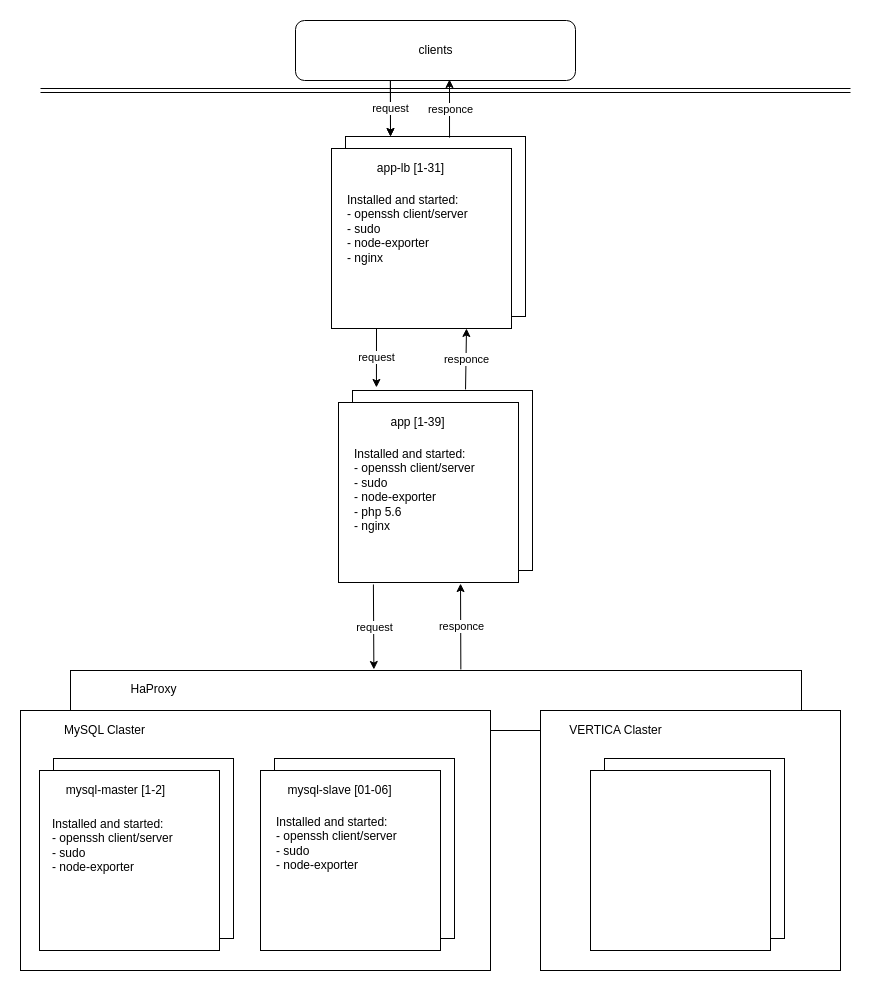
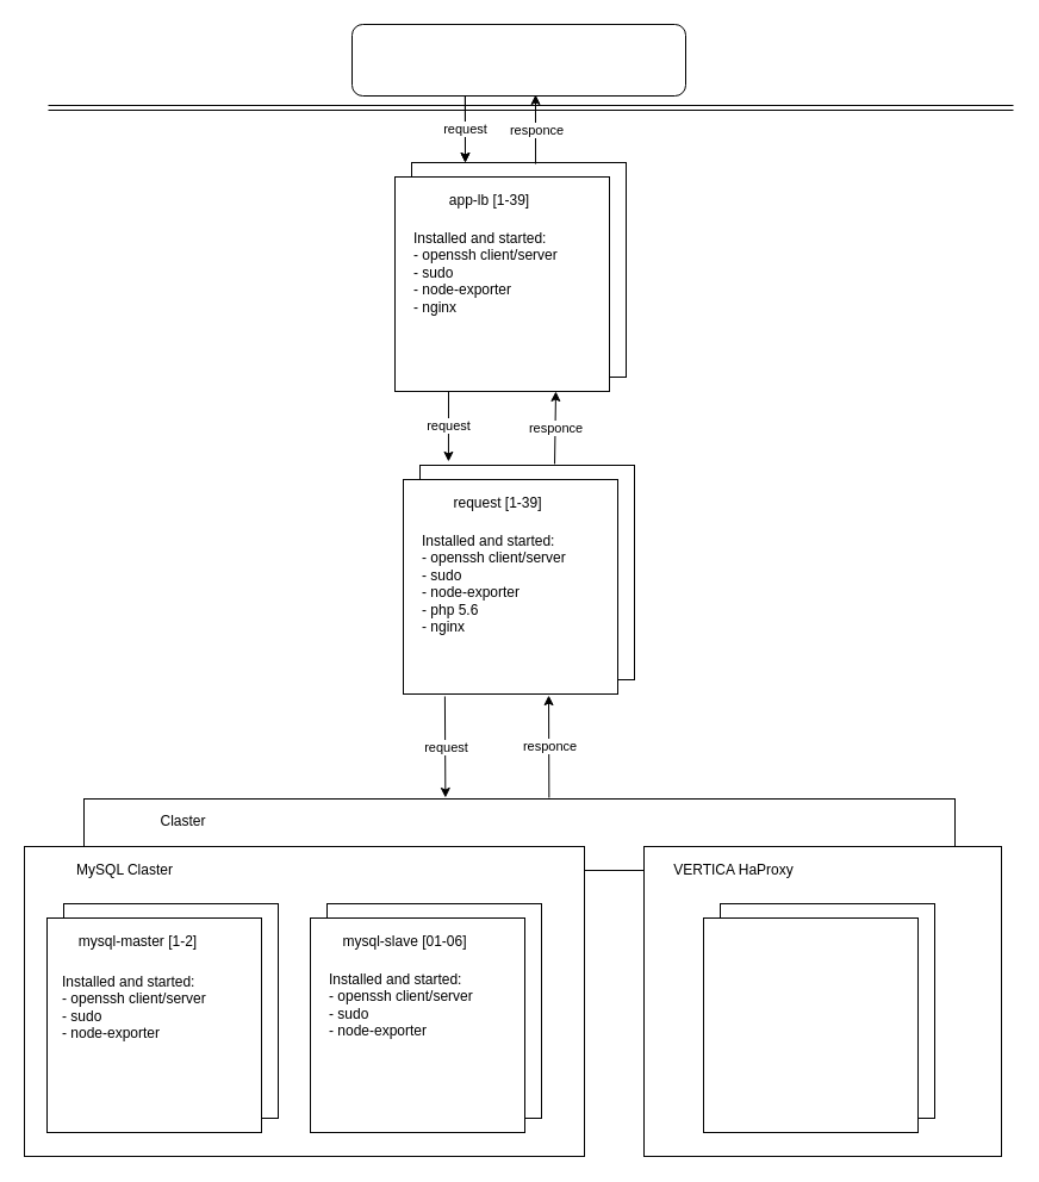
  <mxCell id="0" />
  <mxCell id="1" parent="0" />
  <mxCell id="2" value="" style="rounded=0;whiteSpace=wrap;html=1;" vertex="1" parent="1"><mxGeometry x="70" y="670" width="731" height="60" as="geometry" /></mxCell>
- <mxCell id="3" value="HaProxy" style="text;html=1;strokeColor=none;fillColor=none;align=center;verticalAlign=middle;whiteSpace=wrap;rounded=0;" vertex="1" parent="1"><mxGeometry x="88" y="679" width="131" height="20" as="geometry" /></mxCell>
+ <mxCell id="3" value="Claster" style="text;html=1;strokeColor=none;fillColor=none;align=center;verticalAlign=middle;whiteSpace=wrap;rounded=0;" vertex="1" parent="1"><mxGeometry x="88" y="679" width="131" height="20" as="geometry" /></mxCell>
  <mxCell id="4" value="" style="whiteSpace=wrap;html=1;aspect=fixed;" vertex="1" parent="1"><mxGeometry x="352" y="390" width="180" height="180" as="geometry" /></mxCell>
  <mxCell id="5" value="" style="rounded=0;whiteSpace=wrap;html=1;" vertex="1" parent="1"><mxGeometry x="540" y="710" width="300" height="260" as="geometry" /></mxCell>
  <mxCell id="6" value="" style="rounded=0;whiteSpace=wrap;html=1;" vertex="1" parent="1"><mxGeometry x="20" y="710" width="470" height="260" as="geometry" /></mxCell>
  <mxCell id="7" value="" style="whiteSpace=wrap;html=1;aspect=fixed;" vertex="1" parent="1"><mxGeometry x="53" y="758" width="180" height="180" as="geometry" /></mxCell>
  <mxCell id="8" value="" style="whiteSpace=wrap;html=1;aspect=fixed;" vertex="1" parent="1"><mxGeometry x="39" y="770" width="180" height="180" as="geometry" /></mxCell>
  <mxCell id="9" value="" style="whiteSpace=wrap;html=1;aspect=fixed;" vertex="1" parent="1"><mxGeometry x="274" y="758" width="180" height="180" as="geometry" /></mxCell>
  <mxCell id="10" value="" style="whiteSpace=wrap;html=1;aspect=fixed;" vertex="1" parent="1"><mxGeometry x="260" y="770" width="180" height="180" as="geometry" /></mxCell>
  <mxCell id="11" value="" style="whiteSpace=wrap;html=1;aspect=fixed;" vertex="1" parent="1"><mxGeometry x="604" y="758" width="180" height="180" as="geometry" /></mxCell>
  <mxCell id="12" value="" style="whiteSpace=wrap;html=1;aspect=fixed;" vertex="1" parent="1"><mxGeometry x="590" y="770" width="180" height="180" as="geometry" /></mxCell>
  <mxCell id="13" value="MySQL Claster" style="text;html=1;strokeColor=none;fillColor=none;align=center;verticalAlign=middle;whiteSpace=wrap;rounded=0;" vertex="1" parent="1"><mxGeometry x="39" y="720" width="131" height="20" as="geometry" /></mxCell>
- <mxCell id="14" value="VERTICA Claster" style="text;html=1;strokeColor=none;fillColor=none;align=center;verticalAlign=middle;whiteSpace=wrap;rounded=0;" vertex="1" parent="1"><mxGeometry x="550" y="720" width="131" height="20" as="geometry" /></mxCell>
+ <mxCell id="14" value="VERTICA HaProxy" style="text;html=1;strokeColor=none;fillColor=none;align=center;verticalAlign=middle;whiteSpace=wrap;rounded=0;" vertex="1" parent="1"><mxGeometry x="550" y="720" width="131" height="20" as="geometry" /></mxCell>
  <mxCell id="15" value="mysql-master [1-2]" style="text;html=1;strokeColor=none;fillColor=none;align=center;verticalAlign=middle;whiteSpace=wrap;rounded=0;" vertex="1" parent="1"><mxGeometry x="50" y="780" width="131" height="20" as="geometry" /></mxCell>
  <mxCell id="16" value="mysql-slave [01-06]" style="text;html=1;strokeColor=none;fillColor=none;align=center;verticalAlign=middle;whiteSpace=wrap;rounded=0;" vertex="1" parent="1"><mxGeometry x="274" y="780" width="131" height="20" as="geometry" /></mxCell>
  <mxCell id="17" value="Installed and started:&lt;br&gt;- openssh client/server&lt;br&gt;- sudo&lt;br&gt;- node-exporter" style="text;html=1;strokeColor=none;fillColor=none;align=left;verticalAlign=top;whiteSpace=wrap;rounded=0;" vertex="1" parent="1"><mxGeometry x="50" y="810" width="131" height="130" as="geometry" /></mxCell>
  <mxCell id="18" value="Installed and started:&lt;br&gt;- openssh client/server&lt;br&gt;- sudo&lt;br&gt;- node-exporter" style="text;html=1;strokeColor=none;fillColor=none;align=left;verticalAlign=top;whiteSpace=wrap;rounded=0;" vertex="1" parent="1"><mxGeometry x="274" y="808" width="131" height="130" as="geometry" /></mxCell>
  <mxCell id="19" value="Installed and started:&lt;br&gt;- openssh client/server&lt;br&gt;- sudo&lt;br&gt;- node-exporter" style="text;html=1;strokeColor=none;fillColor=none;align=left;verticalAlign=top;whiteSpace=wrap;rounded=0;" vertex="1" parent="1"><mxGeometry x="352" y="440" width="131" height="130" as="geometry" /></mxCell>
  <mxCell id="20" value="mysql-slave [01-06]" style="text;html=1;strokeColor=none;fillColor=none;align=center;verticalAlign=middle;whiteSpace=wrap;rounded=0;" vertex="1" parent="1"><mxGeometry x="352" y="412" width="131" height="20" as="geometry" /></mxCell>
  <mxCell id="21" value="" style="whiteSpace=wrap;html=1;aspect=fixed;" vertex="1" parent="1"><mxGeometry x="338" y="402" width="180" height="180" as="geometry" /></mxCell>
  <mxCell id="22" value="Installed and started:&lt;br&gt;- openssh client/server&lt;br&gt;- sudo&lt;br&gt;- node-exporter&lt;br&gt;- php 5.6&lt;br&gt;- nginx" style="text;html=1;strokeColor=none;fillColor=none;align=left;verticalAlign=top;whiteSpace=wrap;rounded=0;" vertex="1" parent="1"><mxGeometry x="352" y="440" width="131" height="130" as="geometry" /></mxCell>
- <mxCell id="23" value="app [1-39]" style="text;html=1;strokeColor=none;fillColor=none;align=center;verticalAlign=middle;whiteSpace=wrap;rounded=0;" vertex="1" parent="1"><mxGeometry x="352" y="412" width="131" height="20" as="geometry" /></mxCell>
+ <mxCell id="23" value="request [1-39]" style="text;html=1;strokeColor=none;fillColor=none;align=center;verticalAlign=middle;whiteSpace=wrap;rounded=0;" vertex="1" parent="1"><mxGeometry x="352" y="412" width="131" height="20" as="geometry" /></mxCell>
  <mxCell id="24" value="" style="whiteSpace=wrap;html=1;aspect=fixed;" vertex="1" parent="1"><mxGeometry x="345" y="136" width="180" height="180" as="geometry" /></mxCell>
  <mxCell id="25" value="Installed and started:&lt;br&gt;- openssh client/server&lt;br&gt;- sudo&lt;br&gt;- node-exporter" style="text;html=1;strokeColor=none;fillColor=none;align=left;verticalAlign=top;whiteSpace=wrap;rounded=0;" vertex="1" parent="1"><mxGeometry x="345" y="186" width="131" height="130" as="geometry" /></mxCell>
  <mxCell id="26" value="mysql-slave [01-06]" style="text;html=1;strokeColor=none;fillColor=none;align=center;verticalAlign=middle;whiteSpace=wrap;rounded=0;" vertex="1" parent="1"><mxGeometry x="345" y="158" width="131" height="20" as="geometry" /></mxCell>
  <mxCell id="27" value="" style="whiteSpace=wrap;html=1;aspect=fixed;" vertex="1" parent="1"><mxGeometry x="331" y="148" width="180" height="180" as="geometry" /></mxCell>
  <mxCell id="28" value="Installed and started:&lt;br&gt;- openssh client/server&lt;br&gt;- sudo&lt;br&gt;- node-exporter&lt;br&gt;- nginx" style="text;html=1;strokeColor=none;fillColor=none;align=left;verticalAlign=top;whiteSpace=wrap;rounded=0;" vertex="1" parent="1"><mxGeometry x="345" y="186" width="131" height="130" as="geometry" /></mxCell>
- <mxCell id="29" value="app-lb [1-31]" style="text;html=1;strokeColor=none;fillColor=none;align=center;verticalAlign=middle;whiteSpace=wrap;rounded=0;" vertex="1" parent="1"><mxGeometry x="345" y="158" width="131" height="20" as="geometry" /></mxCell>
+ <mxCell id="29" value="app-lb [1-39]" style="text;html=1;strokeColor=none;fillColor=none;align=center;verticalAlign=middle;whiteSpace=wrap;rounded=0;" vertex="1" parent="1"><mxGeometry x="345" y="158" width="131" height="20" as="geometry" /></mxCell>
  <mxCell id="30" value="" style="endArrow=classic;html=1;entryX=0.75;entryY=1;entryDx=0;entryDy=0;exitX=0.628;exitY=-0.006;exitDx=0;exitDy=0;exitPerimeter=0;" edge="1" parent="1" source="4" target="27"><mxGeometry relative="1" as="geometry"><mxPoint x="466" y="380" as="sourcePoint" /><mxPoint x="590" y="250" as="targetPoint" /></mxGeometry></mxCell>
  <mxCell id="31" value="responce" style="edgeLabel;resizable=0;html=1;align=center;verticalAlign=middle;" connectable="0" vertex="1" parent="30"><mxGeometry relative="1" as="geometry" /></mxCell>
  <mxCell id="32" value="" style="endArrow=classic;html=1;entryX=0.133;entryY=-0.017;entryDx=0;entryDy=0;entryPerimeter=0;exitX=0.25;exitY=1;exitDx=0;exitDy=0;" edge="1" parent="1" source="27" target="4"><mxGeometry relative="1" as="geometry"><mxPoint x="720" y="360" as="sourcePoint" /><mxPoint x="720" y="450" as="targetPoint" /></mxGeometry></mxCell>
  <mxCell id="33" value="request" style="edgeLabel;resizable=0;html=1;align=center;verticalAlign=middle;" connectable="0" vertex="1" parent="32"><mxGeometry relative="1" as="geometry" /></mxCell>
  <mxCell id="34" value="" style="rounded=1;whiteSpace=wrap;html=1;" vertex="1" parent="1"><mxGeometry x="295" y="20" width="280" height="60" as="geometry" /></mxCell>
- <mxCell id="35" value="clients" style="text;html=1;strokeColor=none;fillColor=none;align=center;verticalAlign=middle;whiteSpace=wrap;rounded=0;" vertex="1" parent="1"><mxGeometry x="370" y="40" width="131" height="20" as="geometry" /></mxCell>
  <mxCell id="36" value="" style="endArrow=classic;html=1;entryX=0.25;entryY=0;entryDx=0;entryDy=0;exitX=0.339;exitY=1;exitDx=0;exitDy=0;exitPerimeter=0;" edge="1" parent="1" source="34" target="24"><mxGeometry relative="1" as="geometry"><mxPoint x="390" y="100" as="sourcePoint" /><mxPoint x="490" y="100" as="targetPoint" /></mxGeometry></mxCell>
  <mxCell id="37" value="Label" style="edgeLabel;resizable=0;html=1;align=center;verticalAlign=middle;" connectable="0" vertex="1" parent="36"><mxGeometry relative="1" as="geometry" /></mxCell>
  <mxCell id="38" value="" style="endArrow=classic;html=1;entryX=0.25;entryY=0;entryDx=0;entryDy=0;exitX=0.339;exitY=1;exitDx=0;exitDy=0;exitPerimeter=0;" edge="1" parent="1" source="34" target="24"><mxGeometry relative="1" as="geometry"><mxPoint x="390" y="100" as="sourcePoint" /><mxPoint x="490" y="100" as="targetPoint" /></mxGeometry></mxCell>
  <mxCell id="39" value="request" style="edgeLabel;resizable=0;html=1;align=center;verticalAlign=middle;" connectable="0" vertex="1" parent="38"><mxGeometry relative="1" as="geometry" /></mxCell>
  <mxCell id="40" value="" style="endArrow=classic;html=1;entryX=0.55;entryY=0.983;entryDx=0;entryDy=0;entryPerimeter=0;exitX=0.578;exitY=0.006;exitDx=0;exitDy=0;exitPerimeter=0;" edge="1" parent="1" source="24" target="34"><mxGeometry relative="1" as="geometry"><mxPoint x="449" y="130" as="sourcePoint" /><mxPoint x="460.08" y="146" as="targetPoint" /></mxGeometry></mxCell>
  <mxCell id="41" value="responce" style="edgeLabel;resizable=0;html=1;align=center;verticalAlign=middle;" connectable="0" vertex="1" parent="40"><mxGeometry relative="1" as="geometry" /></mxCell>
  <mxCell id="42" value="" style="endArrow=classic;html=1;entryX=0.415;entryY=-0.017;entryDx=0;entryDy=0;entryPerimeter=0;exitX=0.194;exitY=1.011;exitDx=0;exitDy=0;exitPerimeter=0;" edge="1" parent="1" source="21" target="2"><mxGeometry relative="1" as="geometry"><mxPoint x="430.06" y="620" as="sourcePoint" /><mxPoint x="430" y="678.94" as="targetPoint" /></mxGeometry></mxCell>
  <mxCell id="43" value="request" style="edgeLabel;resizable=0;html=1;align=center;verticalAlign=middle;" connectable="0" vertex="1" parent="42"><mxGeometry relative="1" as="geometry" /></mxCell>
  <mxCell id="44" value="" style="endArrow=classic;html=1;entryX=0.678;entryY=1.006;entryDx=0;entryDy=0;exitX=0.534;exitY=-0.017;exitDx=0;exitDy=0;exitPerimeter=0;entryPerimeter=0;" edge="1" parent="1" source="2" target="21"><mxGeometry relative="1" as="geometry"><mxPoint x="519.1" y="680.92" as="sourcePoint" /><mxPoint x="520.06" y="620" as="targetPoint" /></mxGeometry></mxCell>
  <mxCell id="45" value="responce" style="edgeLabel;resizable=0;html=1;align=center;verticalAlign=middle;" connectable="0" vertex="1" parent="44"><mxGeometry relative="1" as="geometry" /></mxCell>
  <mxCell id="46" value="" style="shape=link;html=1;" edge="1" parent="1"><mxGeometry width="100" relative="1" as="geometry"><mxPoint x="40" y="90" as="sourcePoint" /><mxPoint x="850" y="90" as="targetPoint" /></mxGeometry></mxCell>
